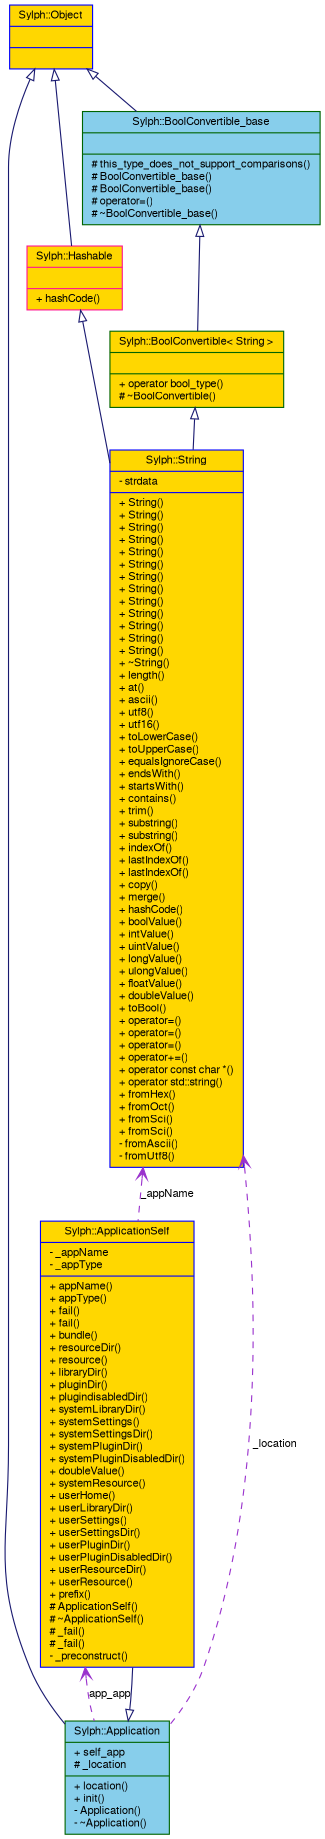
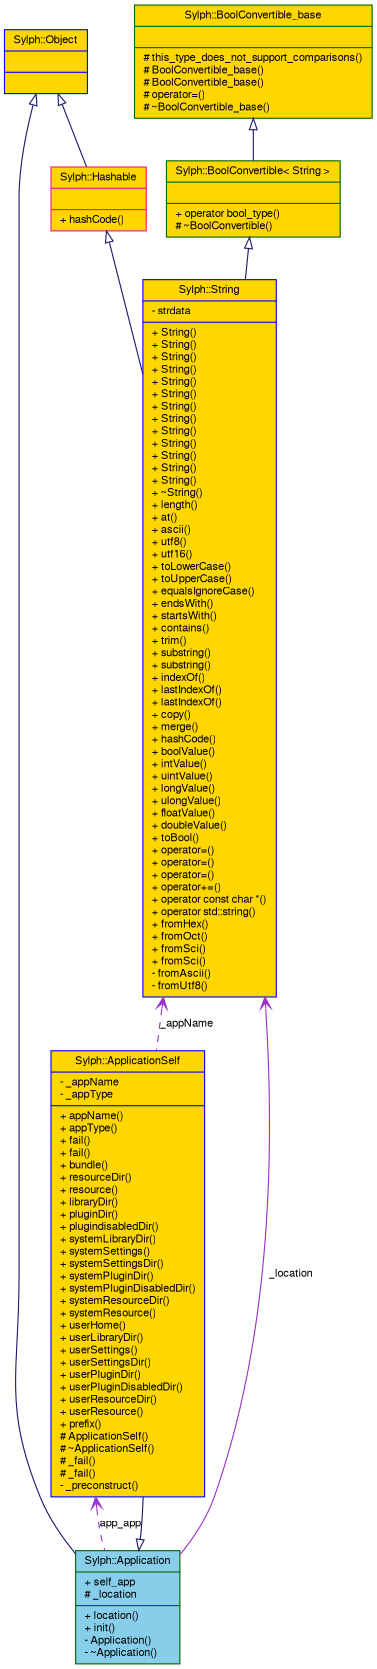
  digraph {
    node [color=blue fillcolor=gold fontname=FreeSans fontsize=10 shape=record style=filled]
    edge [arrowtail=empty color=midnightblue dir=back fontname=FreeSans fontsize=10 labelfontname=FreeSans labelfontsize=10 style=solid]
-   n1 [fontcolor=black height=0.2 label="{Sylph::ApplicationSelf\n|- _appName\l- _appType\l|+ appName()\l+ appType()\l+ fail()\l+ fail()\l+ bundle()\l+ resourceDir()\l+ resource()\l+ libraryDir()\l+ pluginDir()\l+ plugindisabledDir()\l+ systemLibraryDir()\l+ systemSettings()\l+ systemSettingsDir()\l+ systemPluginDir()\l+ systemPluginDisabledDir()\l+ doubleValue()\l+ systemResource()\l+ userHome()\l+ userLibraryDir()\l+ userSettings()\l+ userSettingsDir()\l+ userPluginDir()\l+ userPluginDisabledDir()\l+ userResourceDir()\l+ userResource()\l+ prefix()\l# ApplicationSelf()\l# ~ApplicationSelf()\l# _fail()\l# _fail()\l- _preconstruct()\l}" width=0.4]
+   n1 [fontcolor=black height=0.2 label="{Sylph::ApplicationSelf\n|- _appName\l- _appType\l|+ appName()\l+ appType()\l+ fail()\l+ fail()\l+ bundle()\l+ resourceDir()\l+ resource()\l+ libraryDir()\l+ pluginDir()\l+ plugindisabledDir()\l+ systemLibraryDir()\l+ systemSettings()\l+ systemSettingsDir()\l+ systemPluginDir()\l+ systemPluginDisabledDir()\l+ systemResourceDir()\l+ systemResource()\l+ userHome()\l+ userLibraryDir()\l+ userSettings()\l+ userSettingsDir()\l+ userPluginDir()\l+ userPluginDisabledDir()\l+ userResourceDir()\l+ userResource()\l+ prefix()\l# ApplicationSelf()\l# ~ApplicationSelf()\l# _fail()\l# _fail()\l- _preconstruct()\l}" width=0.4]
    n2 [color=darkgreen fillcolor=skyblue height=0.2 label="{Sylph::Application\n|+ self_app\l# _location\l|+ location()\l+ init()\l- Application()\l- ~Application()\l}" width=0.4]
    n3 [height=0.2 label="{Sylph::Object\n||}" width=0.4]
    n4 [color=deeppink height=0.2 label="{Sylph::Hashable\n||+ hashCode()\l}" width=0.4]
-   n5 [color=darkgreen fillcolor=skyblue height=0.2 label="{Sylph::BoolConvertible_base\n||# this_type_does_not_support_comparisons()\l# BoolConvertible_base()\l# BoolConvertible_base()\l# operator=()\l# ~BoolConvertible_base()\l}" width=0.4]
+   n5 [color=darkgreen height=0.2 label="{Sylph::BoolConvertible_base\n||# this_type_does_not_support_comparisons()\l# BoolConvertible_base()\l# BoolConvertible_base()\l# operator=()\l# ~BoolConvertible_base()\l}" width=0.4]
    n6 [height=0.2 label="{Sylph::String\n|- strdata\l|+ String()\l+ String()\l+ String()\l+ String()\l+ String()\l+ String()\l+ String()\l+ String()\l+ String()\l+ String()\l+ String()\l+ String()\l+ String()\l+ ~String()\l+ length()\l+ at()\l+ ascii()\l+ utf8()\l+ utf16()\l+ toLowerCase()\l+ toUpperCase()\l+ equalsIgnoreCase()\l+ endsWith()\l+ startsWith()\l+ contains()\l+ trim()\l+ substring()\l+ substring()\l+ indexOf()\l+ lastIndexOf()\l+ lastIndexOf()\l+ copy()\l+ merge()\l+ hashCode()\l+ boolValue()\l+ intValue()\l+ uintValue()\l+ longValue()\l+ ulongValue()\l+ floatValue()\l+ doubleValue()\l+ toBool()\l+ operator=()\l+ operator=()\l+ operator=()\l+ operator+=()\l+ operator const char *()\l+ operator std::string()\l+ fromHex()\l+ fromOct()\l+ fromSci()\l+ fromSci()\l- fromAscii()\l- fromUtf8()\l}" width=0.4]
    n7 [color=darkgreen height=0.2 label="{Sylph::BoolConvertible\< String \>\n||+ operator bool_type()\l# ~BoolConvertible()\l}" width=0.4]
    n1 -> n2 [arrowtail=open color=darkorchid3 label=app_app style=dashed]
    n2 -> n1
    n3 -> n2
    n3 -> n4
-   n3 -> n5
    n4 -> n6
    n5 -> n7
    n6 -> n1 [arrowtail=open color=darkorchid3 label=_appName style=dashed]
-   n6 -> n2 [arrowtail=open color=darkorchid3 label=_location style=dashed]
+   n6 -> n2 [arrowtail=open color=darkorchid3 label=_location]
    n7 -> n6
  }
